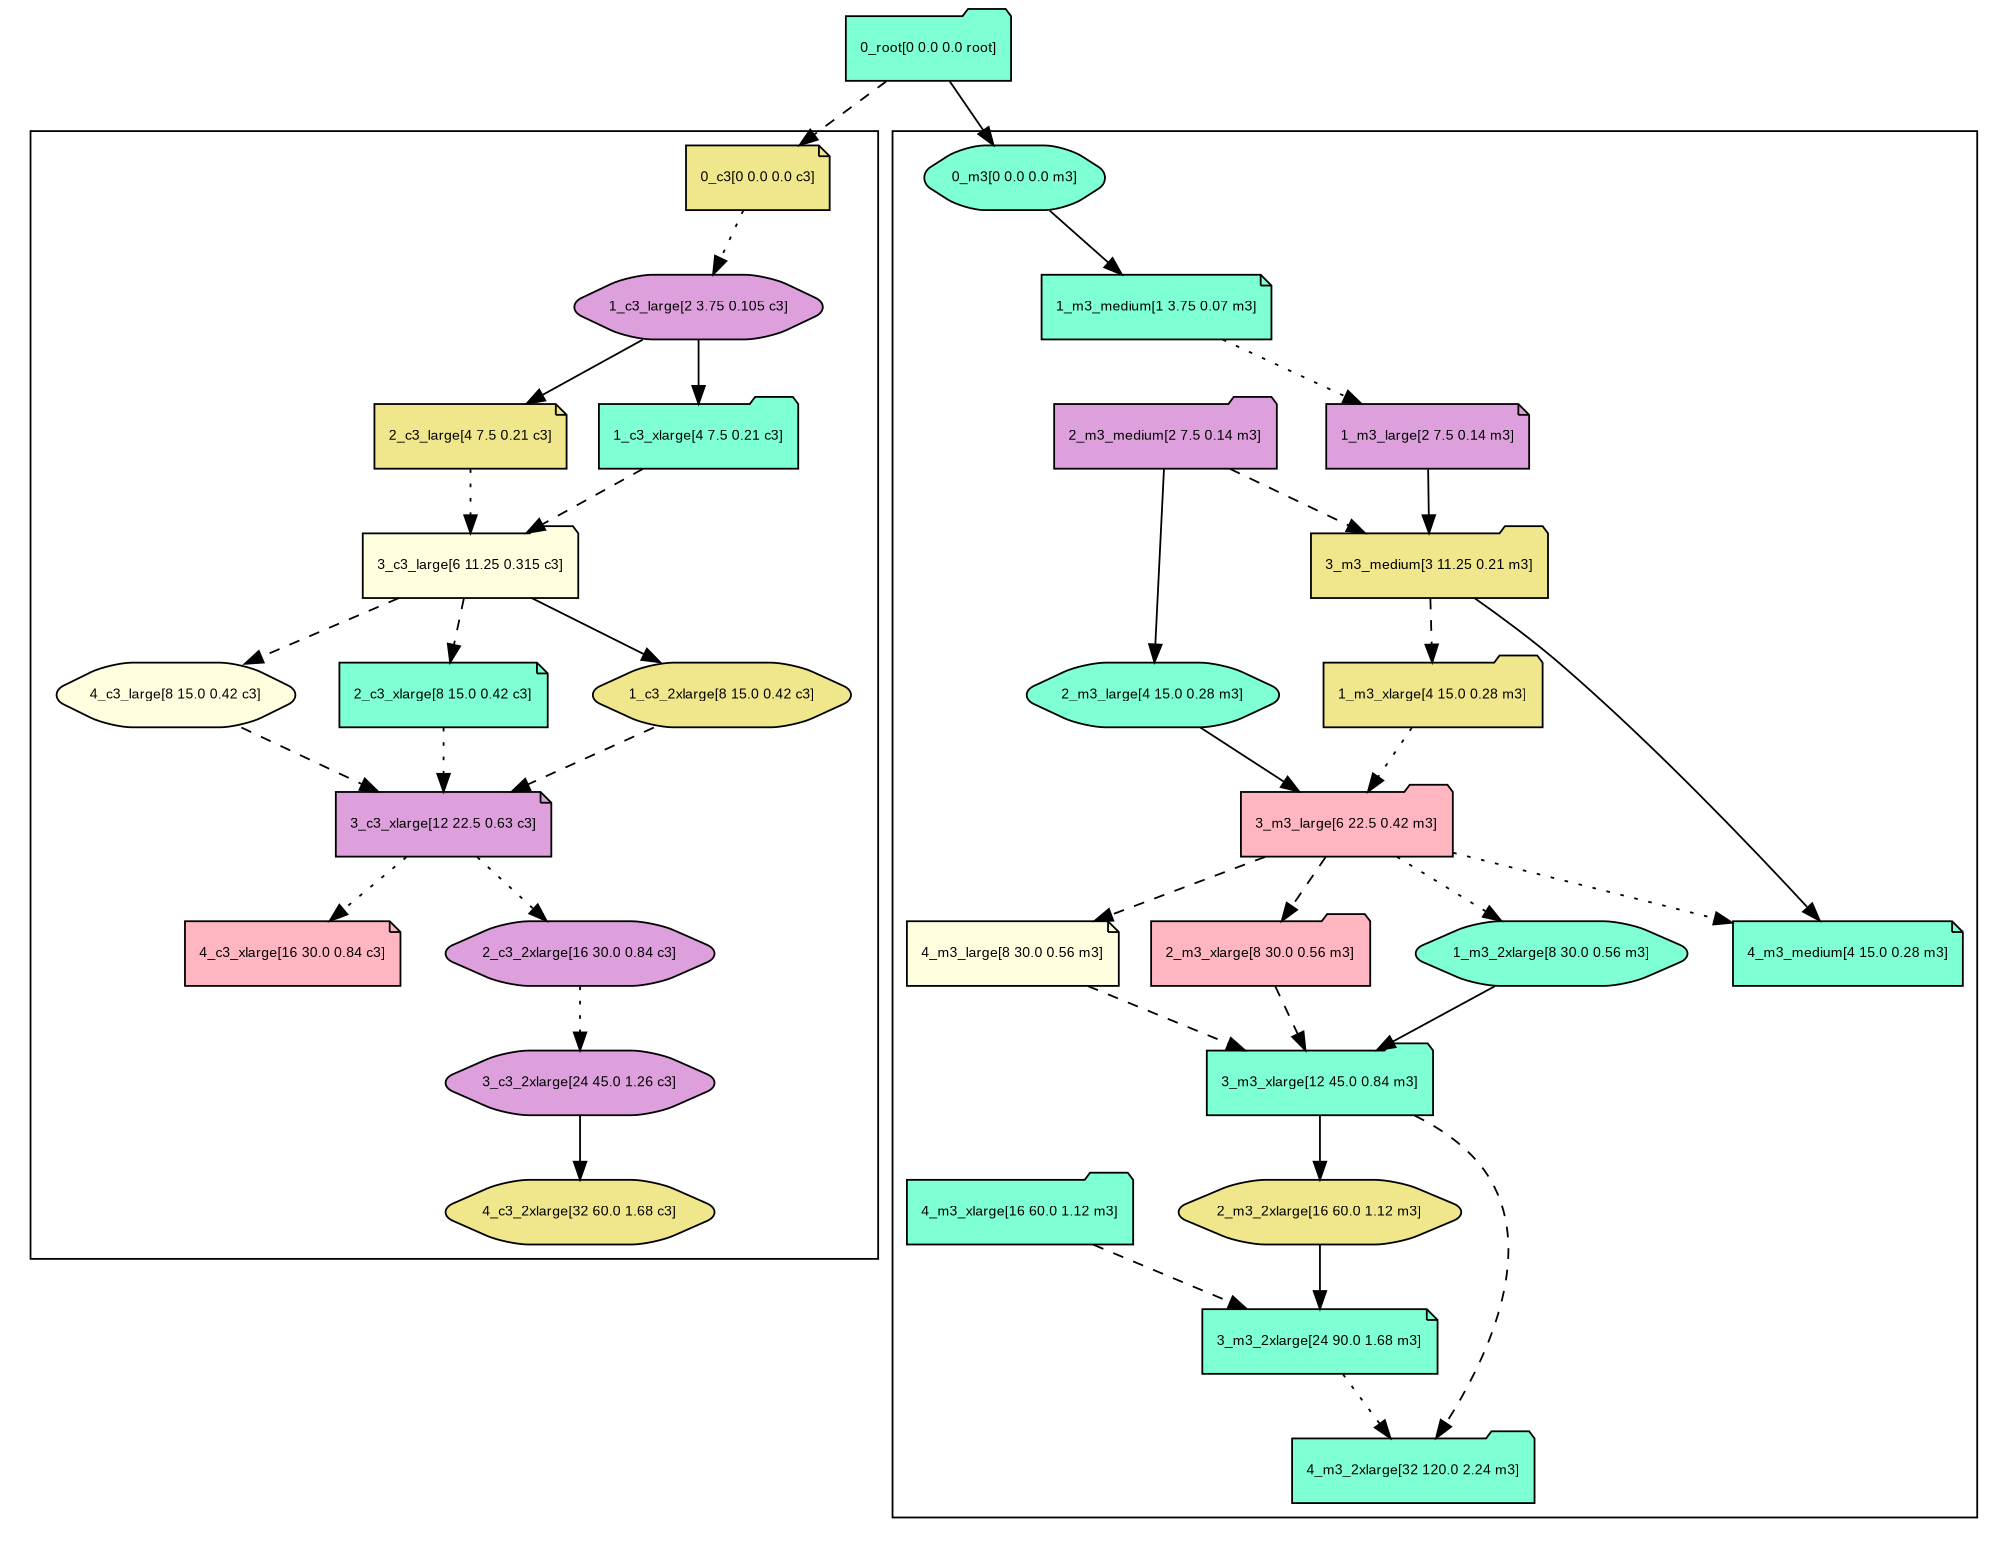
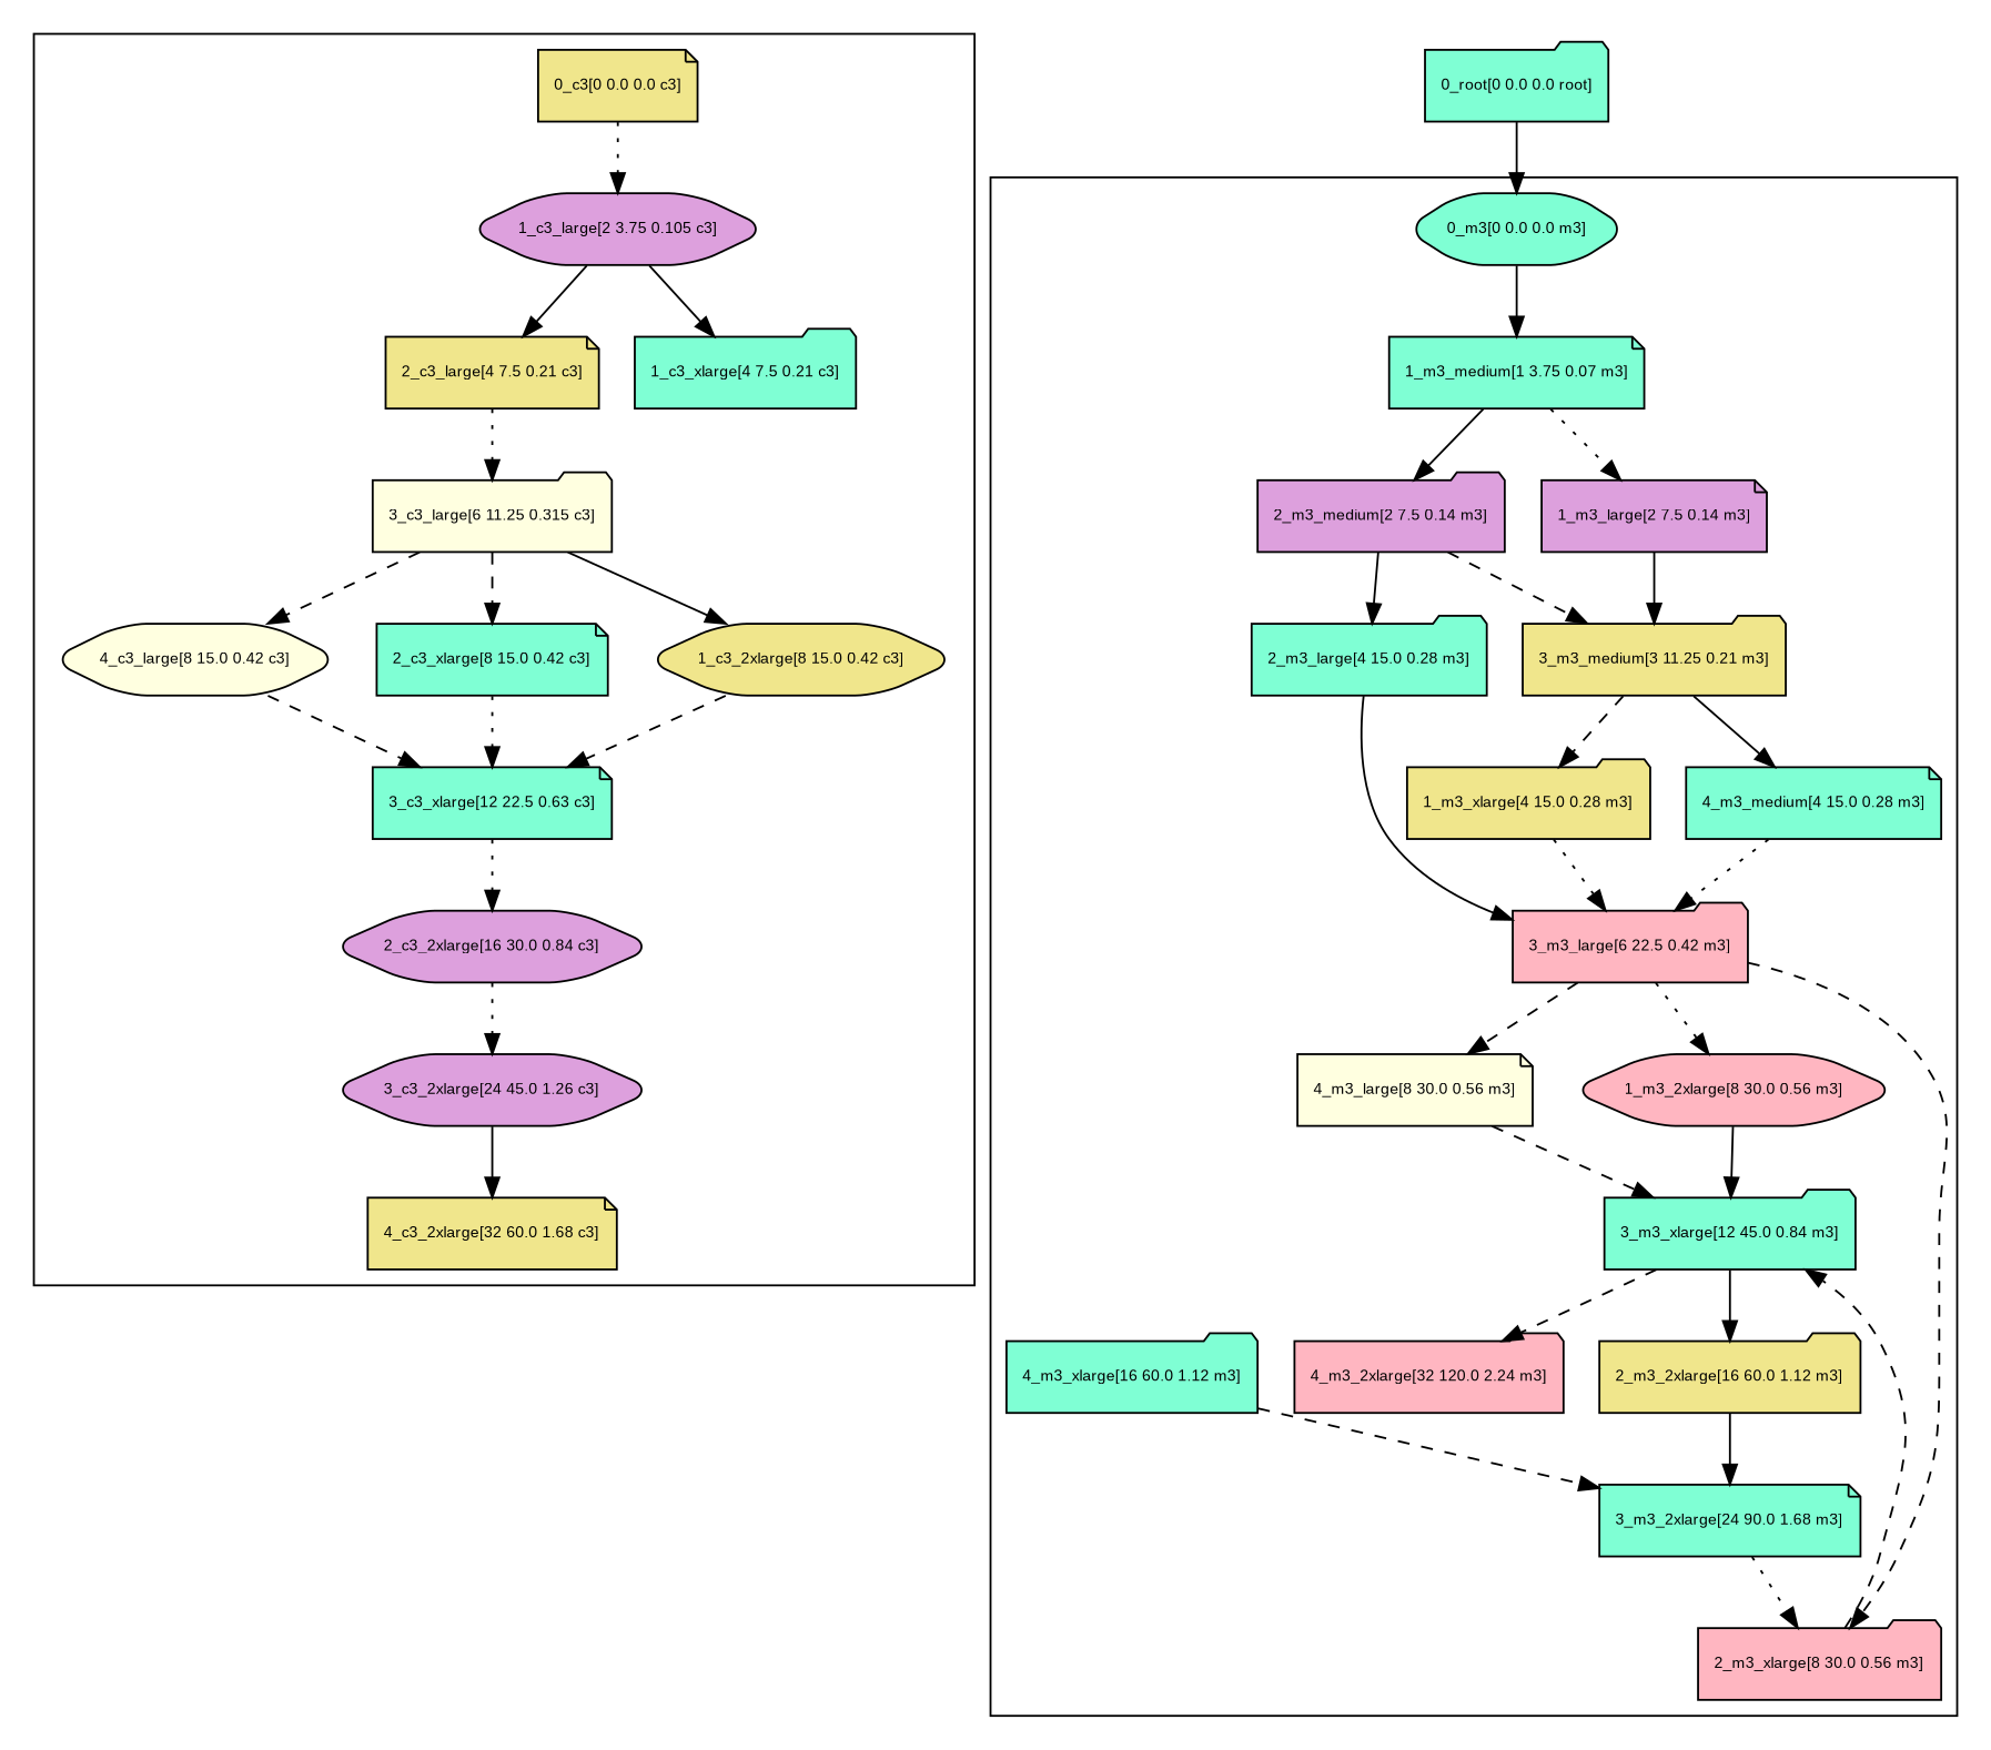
  digraph {
    fontname="Liberation Sans"
    node [fillcolor=aquamarine fontname="Liberation Sans" fontsize=8 shape=folder style="filled,rounded"]
    edge [fontname="Liberation Sans" fontsize=8 style=solid]
    n1 [fillcolor=khaki label="0_c3[0 0.0 0.0 c3]" shape=note]
    n2 [fillcolor=plum label="1_c3_large[2 3.75 0.105 c3]" shape=hexagon]
    n3 [fillcolor=khaki label="2_c3_large[4 7.5 0.21 c3]" shape=note]
    n4 [label="1_c3_xlarge[4 7.5 0.21 c3]"]
    n5 [fillcolor=lightyellow label="3_c3_large[6 11.25 0.315 c3]"]
    n6 [fillcolor=lightyellow label="4_c3_large[8 15.0 0.42 c3]" shape=hexagon]
    n7 [label="2_c3_xlarge[8 15.0 0.42 c3]" shape=note]
    n8 [fillcolor=khaki label="1_c3_2xlarge[8 15.0 0.42 c3]" shape=hexagon]
-   n9 [fillcolor=plum label="3_c3_xlarge[12 22.5 0.63 c3]" shape=note]
-   n10 [fillcolor=lightpink label="4_c3_xlarge[16 30.0 0.84 c3]" shape=note]
+   n9 [label="3_c3_xlarge[12 22.5 0.63 c3]" shape=note]
    n11 [fillcolor=plum label="2_c3_2xlarge[16 30.0 0.84 c3]" shape=hexagon]
    n12 [fillcolor=plum label="3_c3_2xlarge[24 45.0 1.26 c3]" shape=hexagon]
-   n13 [fillcolor=khaki label="4_c3_2xlarge[32 60.0 1.68 c3]" shape=hexagon]
+   n13 [fillcolor=khaki label="4_c3_2xlarge[32 60.0 1.68 c3]" shape=note]
    n14 [label="0_m3[0 0.0 0.0 m3]" shape=hexagon]
    n15 [label="1_m3_medium[1 3.75 0.07 m3]" shape=note]
    n16 [fillcolor=plum label="2_m3_medium[2 7.5 0.14 m3]"]
    n17 [fillcolor=plum label="1_m3_large[2 7.5 0.14 m3]" shape=note]
    n18 [fillcolor=khaki label="3_m3_medium[3 11.25 0.21 m3]"]
    n19 [label="4_m3_medium[4 15.0 0.28 m3]" shape=note]
-   n20 [label="2_m3_large[4 15.0 0.28 m3]" shape=hexagon]
+   n20 [label="2_m3_large[4 15.0 0.28 m3]"]
    n21 [fillcolor=khaki label="1_m3_xlarge[4 15.0 0.28 m3]"]
    n22 [fillcolor=lightpink label="3_m3_large[6 22.5 0.42 m3]"]
    n23 [fillcolor=lightyellow label="4_m3_large[8 30.0 0.56 m3]" shape=note]
    n24 [fillcolor=lightpink label="2_m3_xlarge[8 30.0 0.56 m3]"]
-   n25 [label="1_m3_2xlarge[8 30.0 0.56 m3]" shape=hexagon]
+   n25 [fillcolor=lightpink label="1_m3_2xlarge[8 30.0 0.56 m3]" shape=hexagon]
    n26 [label="3_m3_xlarge[12 45.0 0.84 m3]"]
-   n27 [fillcolor=khaki label="2_m3_2xlarge[16 60.0 1.12 m3]" shape=hexagon]
+   n27 [fillcolor=khaki label="2_m3_2xlarge[16 60.0 1.12 m3]"]
    n28 [label="4_m3_xlarge[16 60.0 1.12 m3]"]
    n29 [label="3_m3_2xlarge[24 90.0 1.68 m3]" shape=note]
-   n30 [label="4_m3_2xlarge[32 120.0 2.24 m3]"]
+   n30 [fillcolor=lightpink label="4_m3_2xlarge[32 120.0 2.24 m3]"]
    n31 [label="0_root[0 0.0 0.0 root]"]
    subgraph cluster_1 {
      n1
      n2
      n3
      n4
      n5
      n6
      n7
      n8
      n9
-     n10
      n11
      n12
      n13
    }
    subgraph cluster_2 {
      n14
      n15
      n16
      n17
      n18
      n19
      n20
      n21
      n22
      n23
      n24
      n25
      n26
      n27
      n28
      n29
      n30
    }
    n1 -> n2 [style=dotted]
    n2 -> n3
    n2 -> n4
    n3 -> n5 [style=dotted]
-   n4 -> n5 [style=dashed]
    n5 -> n6 [style=dashed]
    n5 -> n7 [style=dashed]
    n5 -> n8
    n6 -> n9 [style=dashed]
    n7 -> n9 [style=dotted]
    n8 -> n9 [style=dashed]
-   n9 -> n10 [style=dotted]
    n9 -> n11 [style=dotted]
    n11 -> n12 [style=dotted]
    n12 -> n13
    n14 -> n15
+   n15 -> n16
    n15 -> n17 [style=dotted]
    n16 -> n18 [style=dashed]
    n16 -> n20
    n17 -> n18
    n18 -> n19
    n18 -> n21 [style=dashed]
-   n22 -> n19 [style=dotted]
+   n19 -> n22 [style=dotted]
    n20 -> n22
    n21 -> n22 [style=dotted]
    n22 -> n23 [style=dashed]
    n22 -> n24 [style=dashed]
    n22 -> n25 [style=dotted]
    n23 -> n26 [style=dashed]
    n24 -> n26 [style=dashed]
    n25 -> n26
    n26 -> n27
    n26 -> n30 [style=dashed]
    n27 -> n29
    n28 -> n29 [style=dashed]
-   n29 -> n30 [style=dotted]
-   n31 -> n1 [style=dashed]
+   n29 -> n24 [style=dotted]
    n31 -> n14
  }
